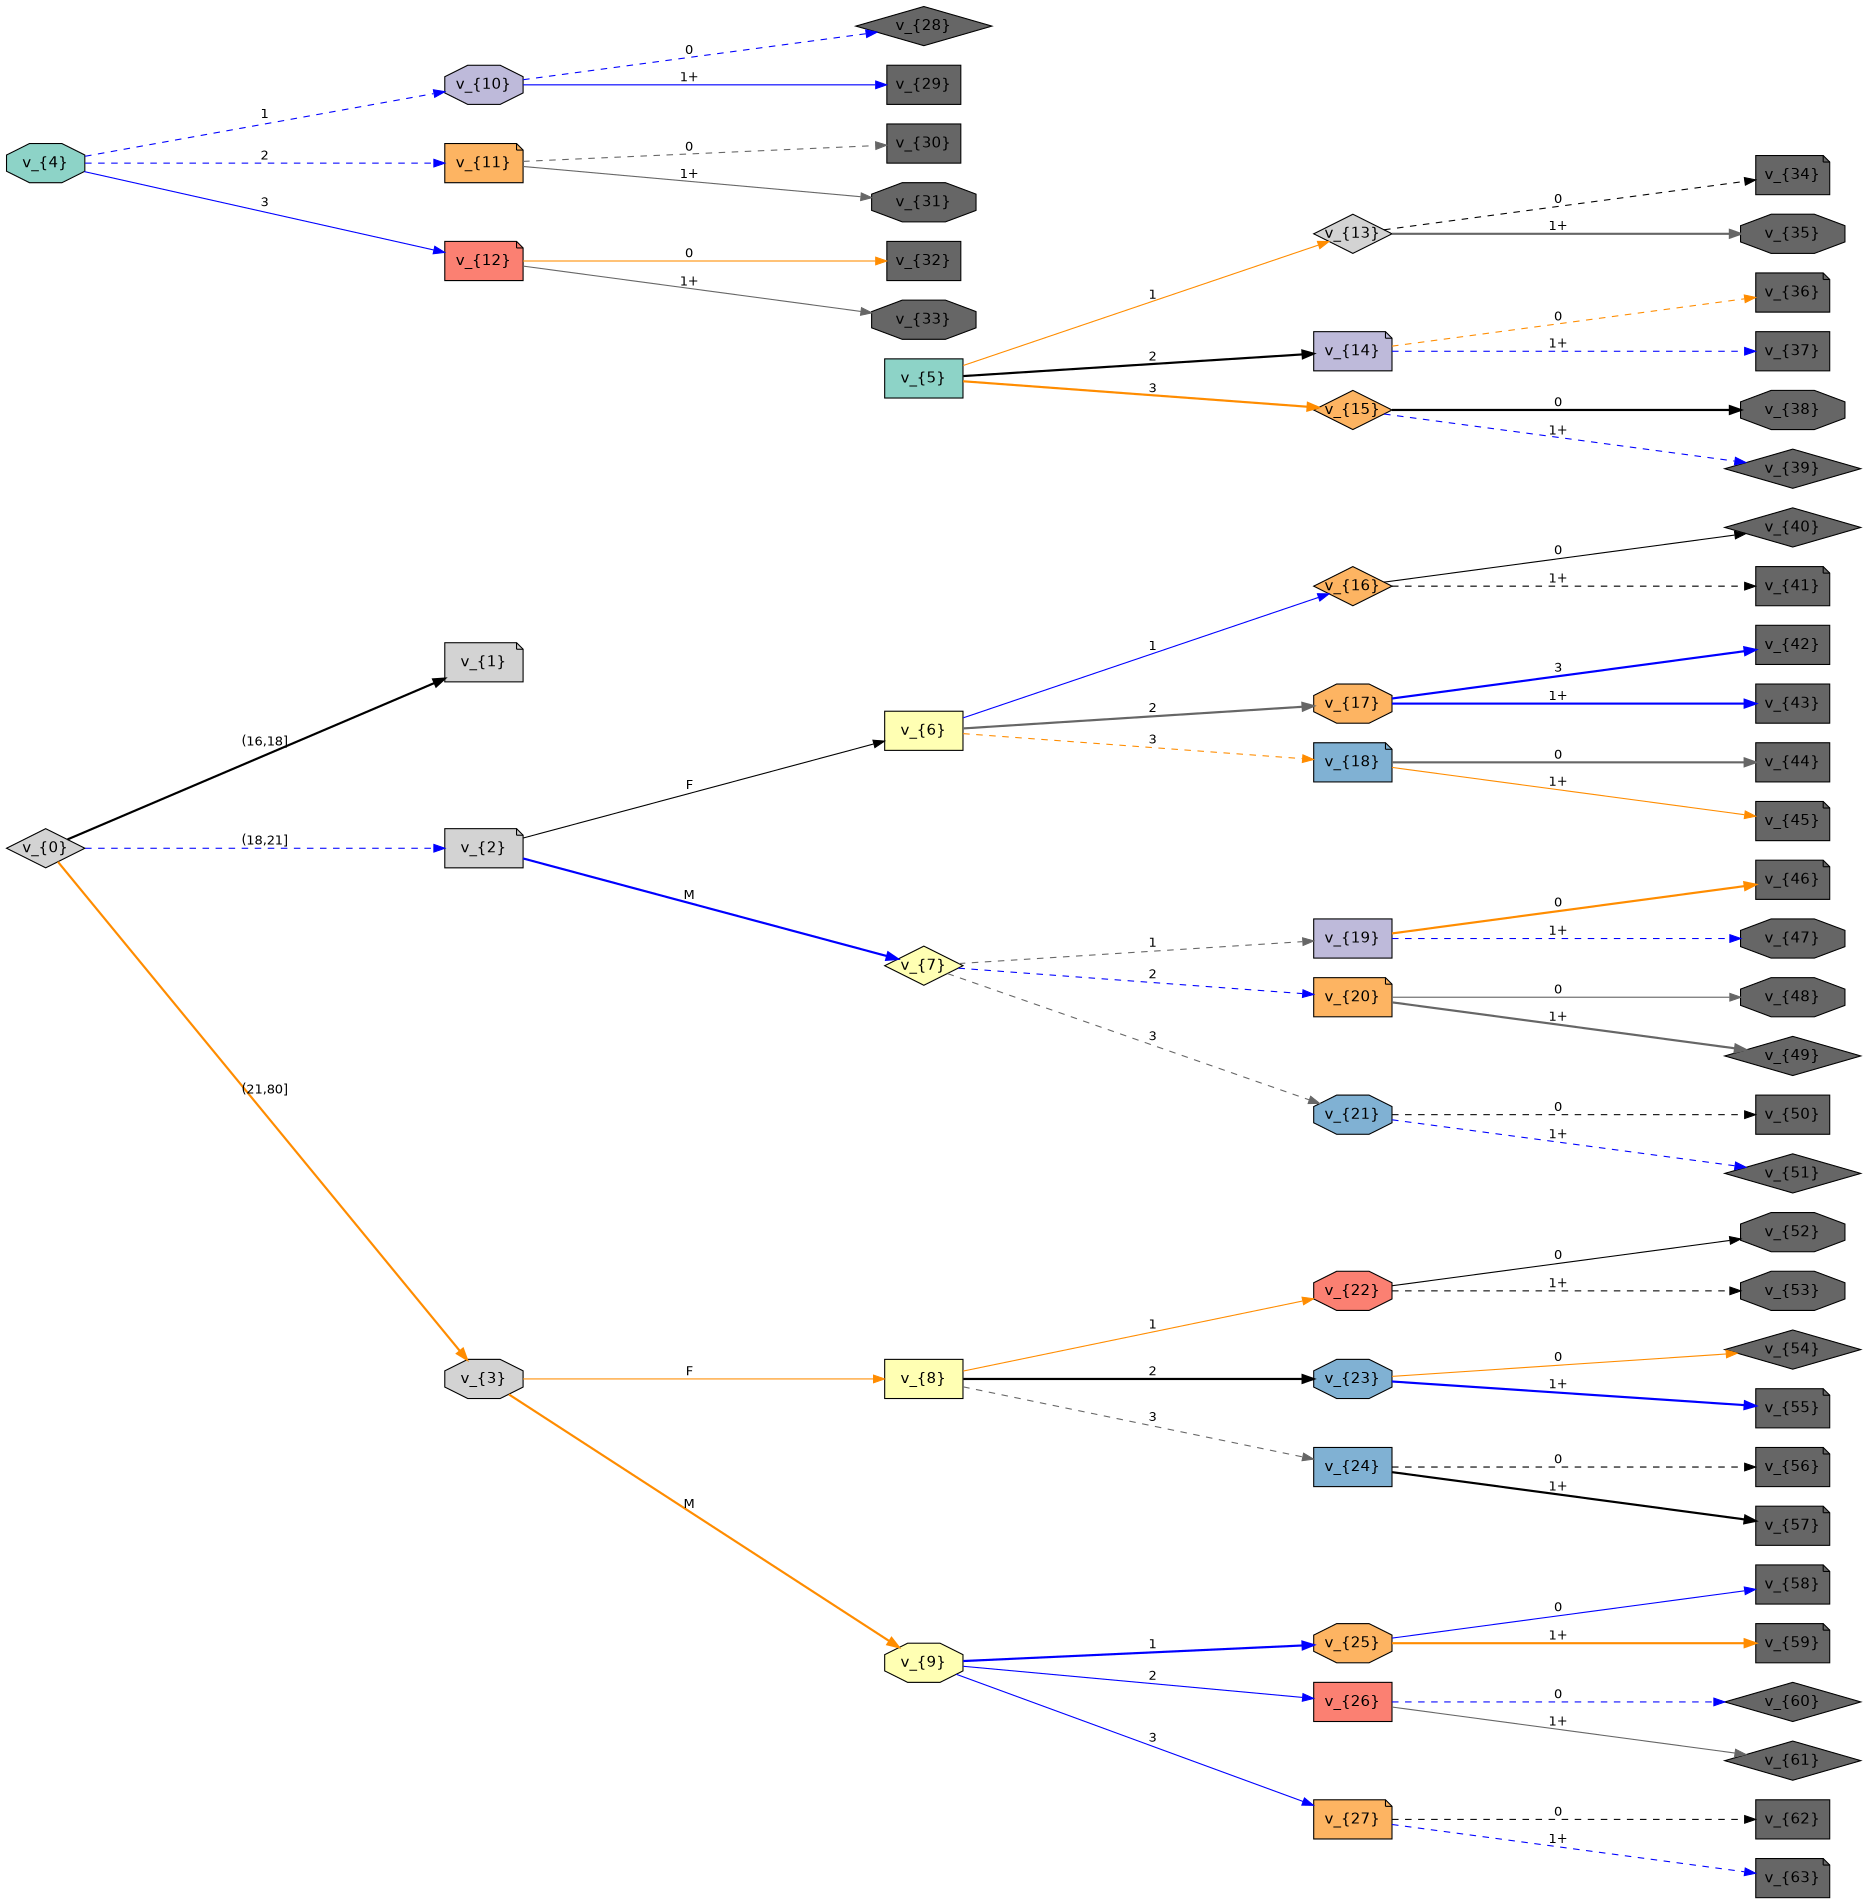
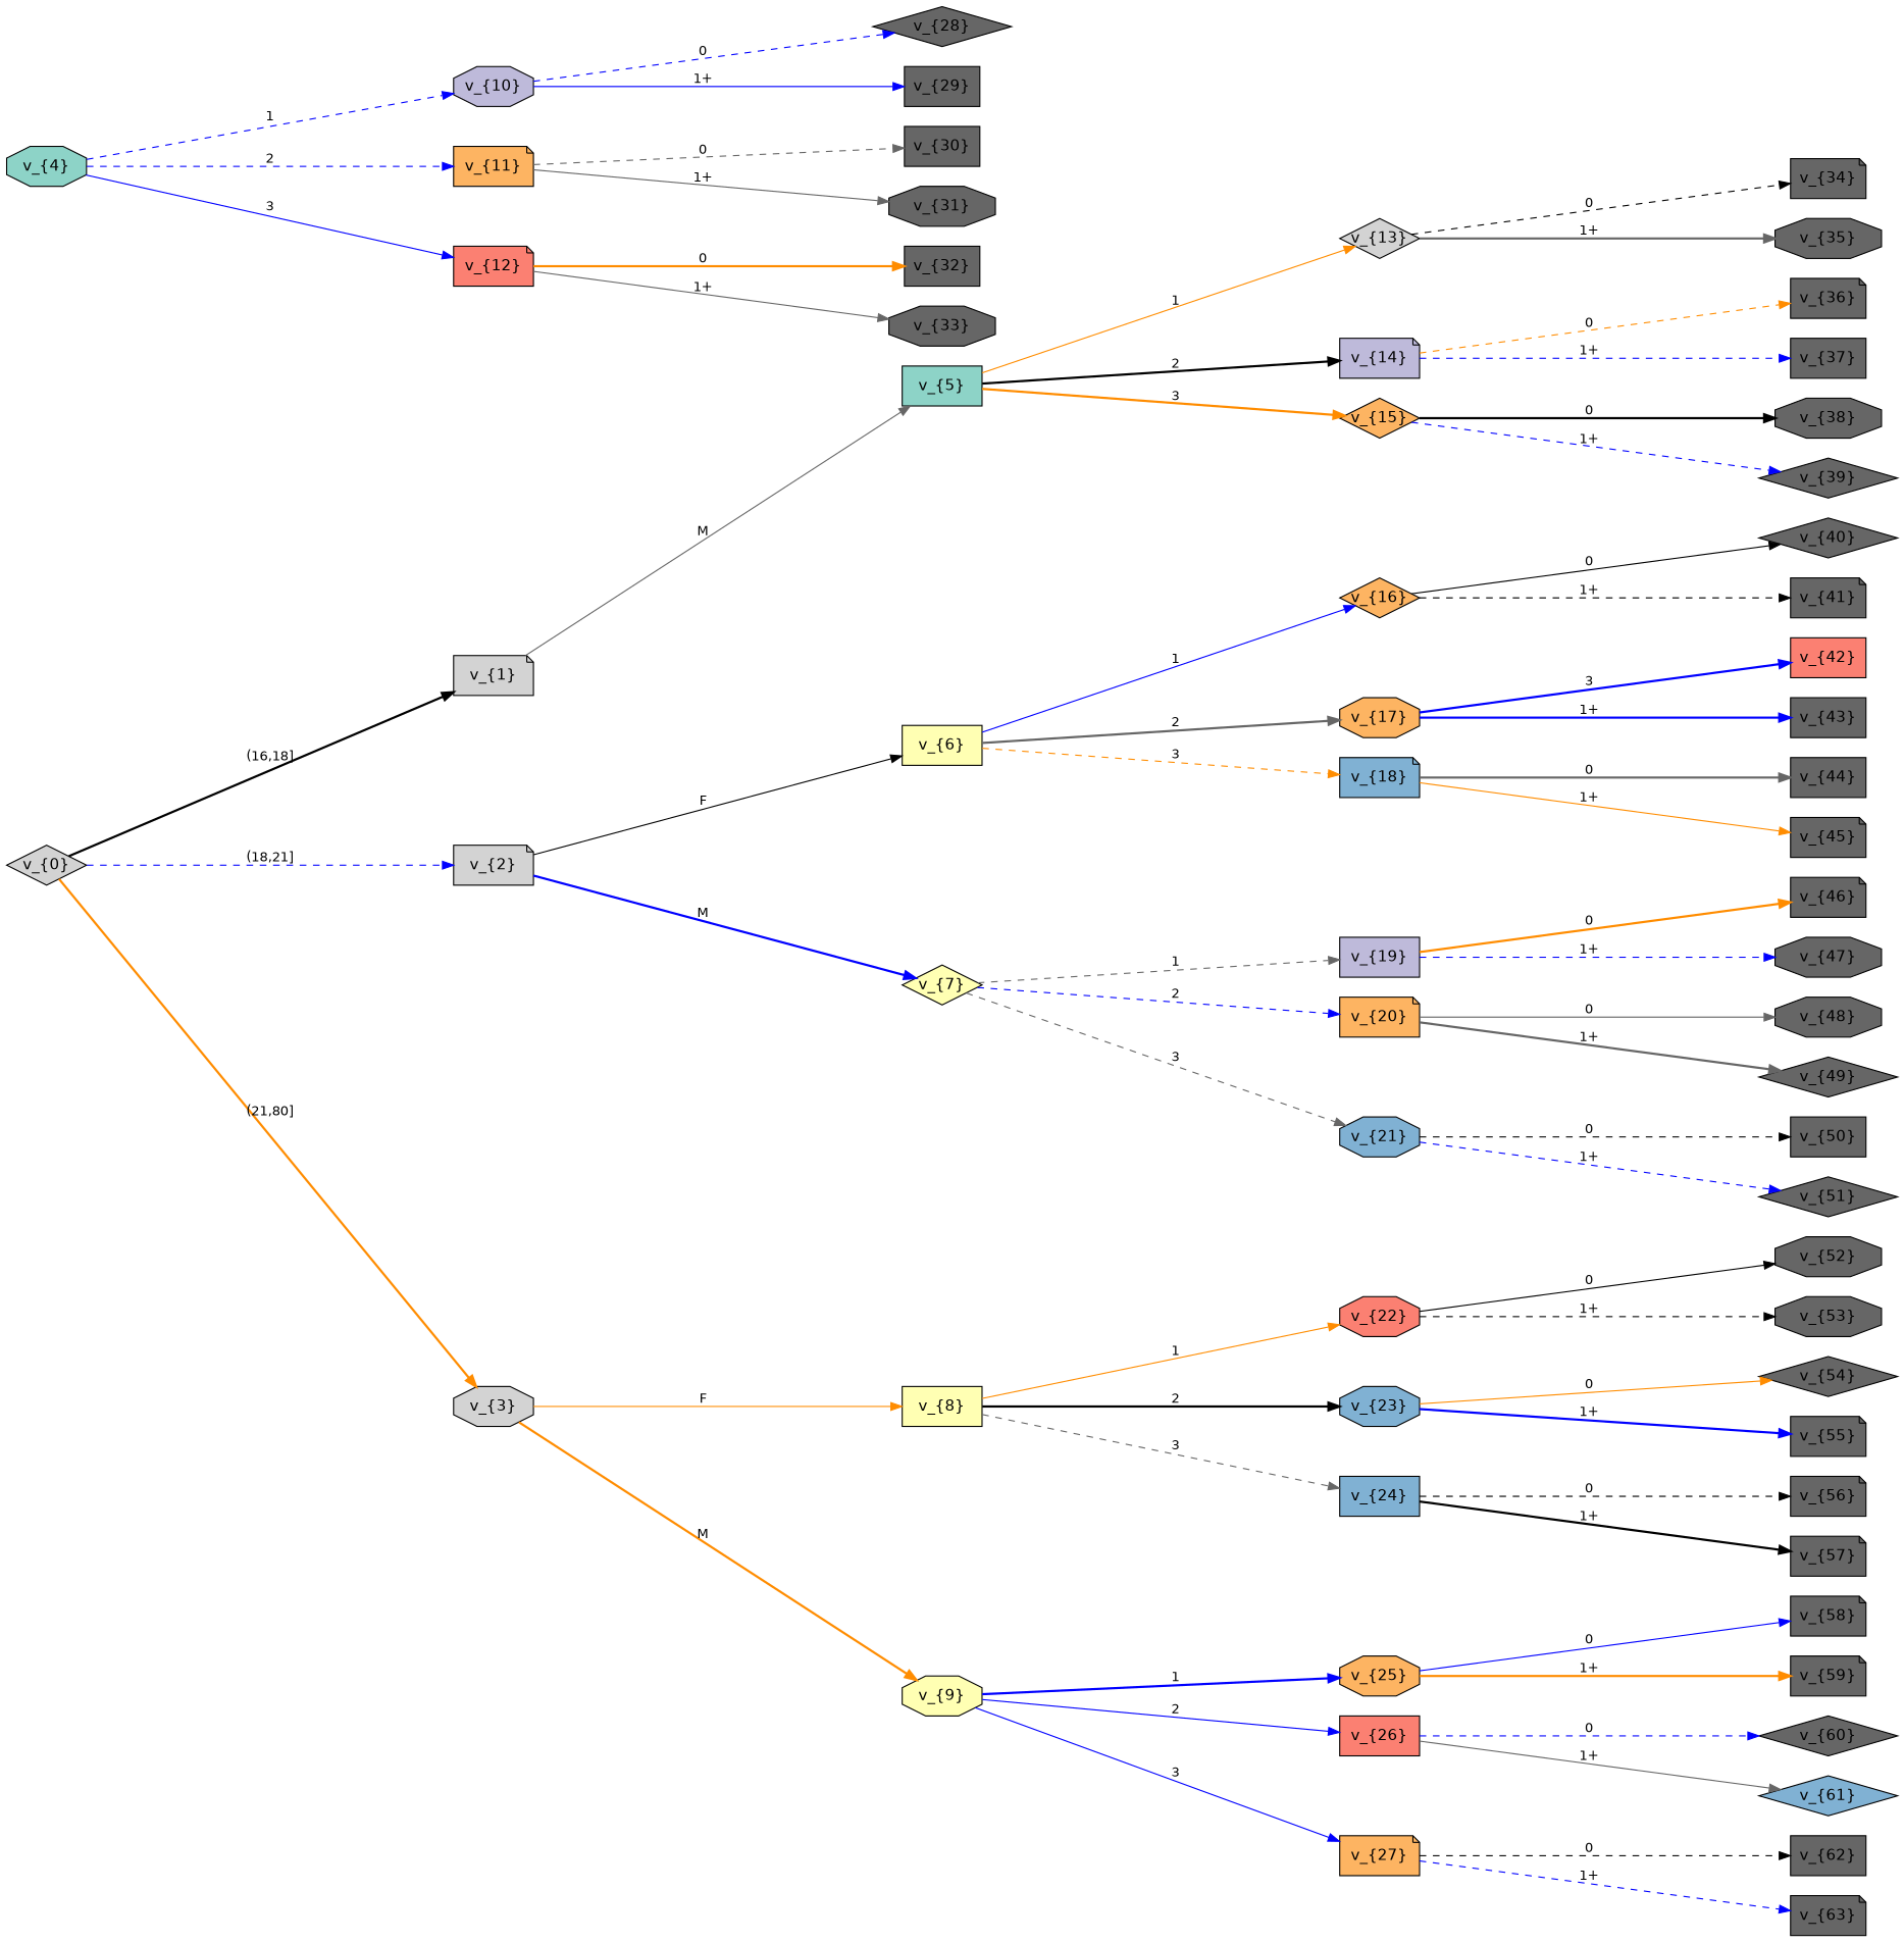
  digraph {
    fontname="DejaVu Sans"
    rankdir=LR
    ranksep=4
    node [fillcolor="#666666" fontname="DejaVu Sans" shape=note style=filled]
    edge [color=blue fontname="DejaVu Sans" fontsize=12 labelfontcolor="#009933" style=dashed]
    n1 [fillcolor=lightgrey fixedsize=True label="v_{0}" shape=diamond width=1]
    n2 [fillcolor=lightgrey fixedsize=True label="v_{1}" width=1]
    n3 [fillcolor=lightgrey fixedsize=True label="v_{2}" width=1]
    n4 [fillcolor=lightgrey fixedsize=True label="v_{3}" shape=octagon width=1]
    n5 [fillcolor="#8dd3c7" fixedsize=True label="v_{5}" shape=box width=1]
    n6 [fillcolor="#ffffb3" fixedsize=True label="v_{6}" shape=box width=1]
    n7 [fillcolor="#ffffb3" fixedsize=True label="v_{7}" shape=diamond width=1]
    n8 [fillcolor="#ffffb3" fixedsize=True label="v_{8}" shape=box width=1]
    n9 [fillcolor="#ffffb3" fixedsize=True label="v_{9}" shape=octagon width=1]
    n10 [fillcolor="#8dd3c7" fixedsize=True label="v_{4}" shape=octagon width=1]
    n11 [fillcolor="#bebada" fixedsize=True label="v_{10}" shape=octagon width=1]
    n12 [fillcolor="#fdb462" fixedsize=True label="v_{11}" width=1]
    n13 [fillcolor="#fb8072" fixedsize=True label="v_{12}" width=1]
    n14 [fillcolor=lightgrey fixedsize=True label="v_{13}" shape=diamond width=1]
    n15 [fillcolor="#bebada" fixedsize=True label="v_{14}" width=1]
    n16 [fillcolor="#fdb462" fixedsize=True label="v_{15}" shape=diamond width=1]
    n17 [fillcolor="#fdb462" fixedsize=True label="v_{16}" shape=diamond width=1]
    n18 [fillcolor="#fdb462" fixedsize=True label="v_{17}" shape=octagon width=1]
    n19 [fillcolor="#80b1d3" fixedsize=True label="v_{18}" width=1]
    n20 [fillcolor="#bebada" fixedsize=True label="v_{19}" shape=box width=1]
    n21 [fillcolor="#fdb462" fixedsize=True label="v_{20}" width=1]
    n22 [fillcolor="#80b1d3" fixedsize=True label="v_{21}" shape=octagon width=1]
    n23 [fillcolor="#fb8072" fixedsize=True label="v_{22}" shape=octagon width=1]
    n24 [fillcolor="#80b1d3" fixedsize=True label="v_{23}" shape=octagon width=1]
    n25 [fillcolor="#80b1d3" fixedsize=True label="v_{24}" shape=box width=1]
    n26 [fillcolor="#fdb462" fixedsize=True label="v_{25}" shape=octagon width=1]
    n27 [fillcolor="#fb8072" fixedsize=True label="v_{26}" shape=box width=1]
    n28 [fillcolor="#fdb462" fixedsize=True label="v_{27}" width=1]
    "v_{28}" [shape=diamond width=0.4]
    "v_{29}" [shape=box width=0.4]
    "v_{30}" [shape=box width=0.4]
    "v_{31}" [shape=octagon width=0.4]
    "v_{32}" [shape=box width=0.4]
    "v_{33}" [shape=octagon width=0.4]
    "v_{34}" [width=0.4]
    "v_{35}" [shape=octagon width=0.4]
    "v_{36}" [width=0.4]
    "v_{37}" [shape=box width=0.4]
    "v_{38}" [shape=octagon width=0.4]
    "v_{39}" [shape=diamond width=0.4]
    "v_{40}" [shape=diamond width=0.4]
    "v_{41}" [width=0.4]
-   "v_{42}" [shape=box width=0.4]
+   "v_{42}" [fillcolor="#fb8072" shape=box width=0.4]
    "v_{43}" [shape=box width=0.4]
    "v_{44}" [shape=box width=0.4]
    "v_{45}" [width=0.4]
    "v_{46}" [width=0.4]
    "v_{47}" [shape=octagon width=0.4]
    "v_{48}" [shape=octagon width=0.4]
    "v_{49}" [shape=diamond width=0.4]
    "v_{50}" [shape=box width=0.4]
    "v_{51}" [shape=diamond width=0.4]
    "v_{52}" [shape=octagon width=0.4]
    "v_{53}" [shape=octagon width=0.4]
    "v_{54}" [shape=diamond width=0.4]
    "v_{55}" [width=0.4]
    "v_{56}" [width=0.4]
    "v_{57}" [width=0.4]
    "v_{58}" [width=0.4]
    "v_{59}" [width=0.4]
    "v_{60}" [shape=diamond width=0.4]
-   "v_{61}" [shape=diamond width=0.4]
+   "v_{61}" [fillcolor="#80b1d3" shape=diamond width=0.4]
    "v_{62}" [shape=box width=0.4]
    "v_{63}" [width=0.4]
    n1 -> n2 [color=black label="(16,18]" style=bold]
    n1 -> n3 [label="(18,21]"]
    n1 -> n4 [color=darkorange label="(21,80]" style=bold]
+   n2 -> n5 [color=gray40 label=M style=solid]
    n3 -> n6 [color=black label=F style=solid]
    n3 -> n7 [label=M style=bold]
    n4 -> n8 [color=darkorange label=F style=solid]
    n4 -> n9 [color=darkorange label=M style=bold]
    n5 -> n14 [color=darkorange label=1 style=solid]
    n5 -> n15 [color=black label=2 style=bold]
    n5 -> n16 [color=darkorange label=3 style=bold]
    n6 -> n17 [label=1 style=solid]
    n6 -> n18 [color=gray40 label=2 style=bold]
    n6 -> n19 [color=darkorange label=3]
    n7 -> n20 [color=gray40 label=1]
    n7 -> n21 [label=2]
    n7 -> n22 [color=gray40 label=3]
    n8 -> n23 [color=darkorange label=1 style=solid]
    n8 -> n24 [color=black label=2 style=bold]
    n8 -> n25 [color=gray40 label=3]
    n9 -> n26 [label=1 style=bold]
    n9 -> n27 [label=2 style=solid]
    n9 -> n28 [label=3 style=solid]
    n10 -> n11 [label=1]
    n10 -> n12 [label=2]
    n10 -> n13 [label=3 style=solid]
    n11 -> "v_{28}" [label=0]
    n11 -> "v_{29}" [label="1+" style=solid]
    n12 -> "v_{30}" [color=gray40 label=0]
    n12 -> "v_{31}" [color=gray40 label="1+" style=solid]
-   n13 -> "v_{32}" [color=darkorange label=0 style=solid]
+   n13 -> "v_{32}" [color=darkorange label=0 style=bold]
    n13 -> "v_{33}" [color=gray40 label="1+" style=solid]
    n14 -> "v_{34}" [color=black label=0]
    n14 -> "v_{35}" [color=gray40 label="1+" style=bold]
    n15 -> "v_{36}" [color=darkorange label=0]
    n15 -> "v_{37}" [label="1+"]
    n16 -> "v_{38}" [color=black label=0 style=bold]
    n16 -> "v_{39}" [label="1+"]
    n17 -> "v_{40}" [color=black label=0 style=solid]
    n17 -> "v_{41}" [color=black label="1+"]
    n18 -> "v_{42}" [label=3 style=bold]
    n18 -> "v_{43}" [label="1+" style=bold]
    n19 -> "v_{44}" [color=gray40 label=0 style=bold]
    n19 -> "v_{45}" [color=darkorange label="1+" style=solid]
    n20 -> "v_{46}" [color=darkorange label=0 style=bold]
    n20 -> "v_{47}" [label="1+"]
    n21 -> "v_{48}" [color=gray40 label=0 style=solid]
    n21 -> "v_{49}" [color=gray40 label="1+" style=bold]
    n22 -> "v_{50}" [color=black label=0]
    n22 -> "v_{51}" [label="1+"]
    n23 -> "v_{52}" [color=black label=0 style=solid]
    n23 -> "v_{53}" [color=black label="1+"]
    n24 -> "v_{54}" [color=darkorange label=0 style=solid]
    n24 -> "v_{55}" [label="1+" style=bold]
    n25 -> "v_{56}" [color=black label=0]
    n25 -> "v_{57}" [color=black label="1+" style=bold]
    n26 -> "v_{58}" [label=0 style=solid]
    n26 -> "v_{59}" [color=darkorange label="1+" style=bold]
    n27 -> "v_{60}" [label=0]
    n27 -> "v_{61}" [color=gray40 label="1+" style=solid]
    n28 -> "v_{62}" [color=black label=0]
    n28 -> "v_{63}" [label="1+"]
  }
